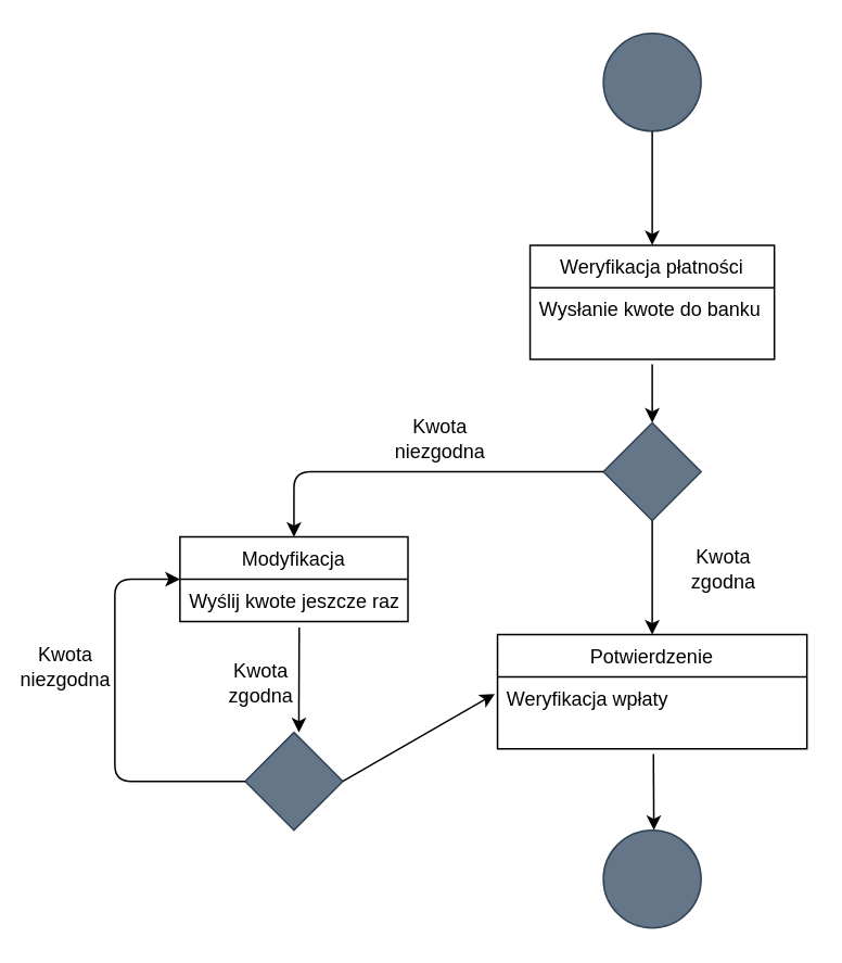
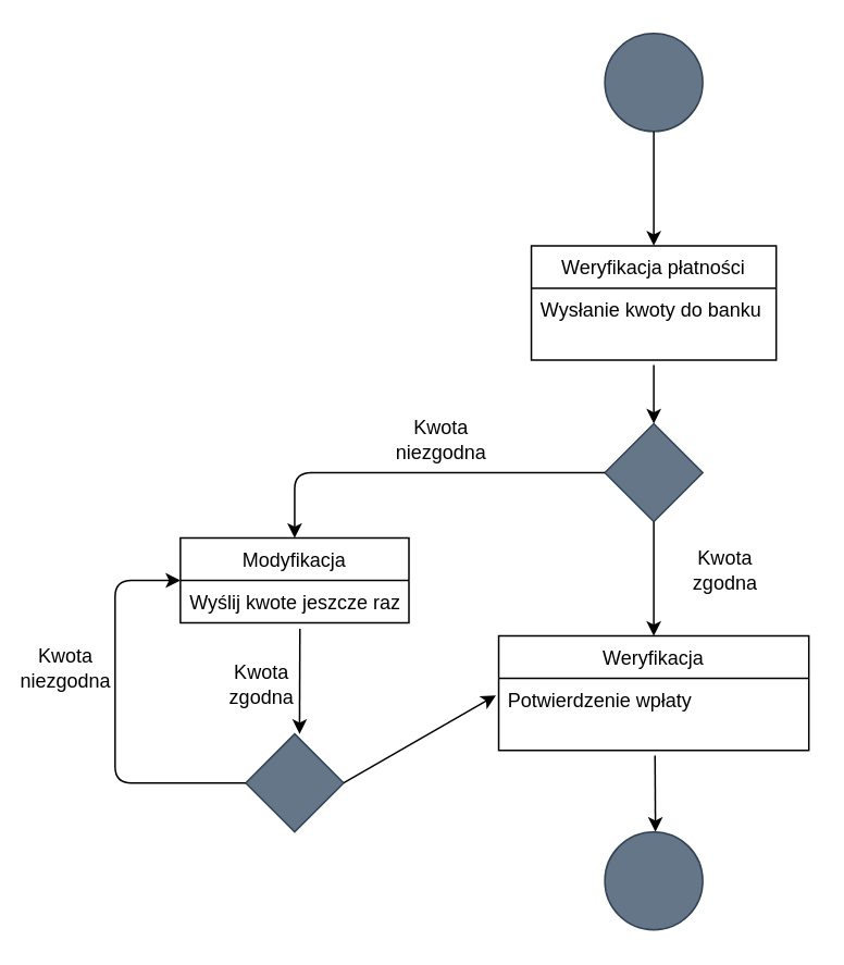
  <mxCell id="0" />
  <mxCell id="1" parent="0" />
  <mxCell id="2" value="" style="ellipse;whiteSpace=wrap;html=1;aspect=fixed;fillColor=#647687;strokeColor=#314354;fontColor=#ffffff;" vertex="1" parent="1"><mxGeometry x="370" y="20" width="60" height="60" as="geometry" /></mxCell>
  <mxCell id="3" value="" style="endArrow=classic;html=1;exitX=0.5;exitY=1;exitDx=0;exitDy=0;" edge="1" parent="1" source="2"><mxGeometry width="50" height="50" relative="1" as="geometry"><mxPoint x="360" y="180" as="sourcePoint" /><mxPoint x="400" y="150" as="targetPoint" /></mxGeometry></mxCell>
  <mxCell id="4" value="Weryfikacja płatności" style="swimlane;fontStyle=0;childLayout=stackLayout;horizontal=1;startSize=26;horizontalStack=0;resizeParent=1;resizeParentMax=0;resizeLast=0;collapsible=1;marginBottom=0;" vertex="1" parent="1"><mxGeometry x="325" y="150" width="150" height="70" as="geometry" /></mxCell>
- <mxCell id="5" value="Wysłanie kwote do banku" style="text;strokeColor=none;fillColor=none;align=left;verticalAlign=top;spacingLeft=4;spacingRight=4;overflow=hidden;rotatable=0;points=[[0,0.5],[1,0.5]];portConstraint=eastwest;" vertex="1" parent="4"><mxGeometry y="26" width="150" height="44" as="geometry" /></mxCell>
- <mxCell id="6" value="Potwierdzenie" style="swimlane;fontStyle=0;childLayout=stackLayout;horizontal=1;startSize=26;horizontalStack=0;resizeParent=1;resizeParentMax=0;resizeLast=0;collapsible=1;marginBottom=0;" vertex="1" parent="1"><mxGeometry x="305" y="389" width="190" height="70" as="geometry" /></mxCell>
- <mxCell id="7" value="Weryfikacja wpłaty" style="text;strokeColor=none;fillColor=none;align=left;verticalAlign=top;spacingLeft=4;spacingRight=4;overflow=hidden;rotatable=0;points=[[0,0.5],[1,0.5]];portConstraint=eastwest;" vertex="1" parent="6"><mxGeometry y="26" width="190" height="44" as="geometry" /></mxCell>
+ <mxCell id="5" value="Wysłanie kwoty do banku" style="text;strokeColor=none;fillColor=none;align=left;verticalAlign=top;spacingLeft=4;spacingRight=4;overflow=hidden;rotatable=0;points=[[0,0.5],[1,0.5]];portConstraint=eastwest;" vertex="1" parent="4"><mxGeometry y="26" width="150" height="44" as="geometry" /></mxCell>
+ <mxCell id="6" value="Weryfikacja" style="swimlane;fontStyle=0;childLayout=stackLayout;horizontal=1;startSize=26;horizontalStack=0;resizeParent=1;resizeParentMax=0;resizeLast=0;collapsible=1;marginBottom=0;" vertex="1" parent="1"><mxGeometry x="305" y="389" width="190" height="70" as="geometry" /></mxCell>
+ <mxCell id="7" value="Potwierdzenie wpłaty" style="text;strokeColor=none;fillColor=none;align=left;verticalAlign=top;spacingLeft=4;spacingRight=4;overflow=hidden;rotatable=0;points=[[0,0.5],[1,0.5]];portConstraint=eastwest;" vertex="1" parent="6"><mxGeometry y="26" width="190" height="44" as="geometry" /></mxCell>
  <mxCell id="8" value="" style="rhombus;whiteSpace=wrap;html=1;fillColor=#647687;strokeColor=#314354;fontColor=#ffffff;" vertex="1" parent="1"><mxGeometry x="370" y="259" width="60" height="60" as="geometry" /></mxCell>
  <mxCell id="9" value="" style="endArrow=classic;html=1;exitX=0.5;exitY=1.068;exitDx=0;exitDy=0;exitPerimeter=0;entryX=0.5;entryY=0;entryDx=0;entryDy=0;" edge="1" parent="1" source="5" target="8"><mxGeometry width="50" height="50" relative="1" as="geometry"><mxPoint x="260" y="309" as="sourcePoint" /><mxPoint x="310" y="259" as="targetPoint" /></mxGeometry></mxCell>
  <mxCell id="10" value="" style="endArrow=classic;html=1;exitX=0.5;exitY=1;exitDx=0;exitDy=0;entryX=0.5;entryY=0;entryDx=0;entryDy=0;" edge="1" parent="1" source="8" target="6"><mxGeometry width="50" height="50" relative="1" as="geometry"><mxPoint x="480" y="339" as="sourcePoint" /><mxPoint x="530" y="289" as="targetPoint" /></mxGeometry></mxCell>
  <mxCell id="11" value="Kwota zgodna" style="text;html=1;strokeColor=none;fillColor=none;align=center;verticalAlign=middle;whiteSpace=wrap;rounded=0;" vertex="1" parent="1"><mxGeometry x="424" y="339" width="40" height="20" as="geometry" /></mxCell>
  <mxCell id="12" value="" style="endArrow=classic;html=1;exitX=0.504;exitY=1.073;exitDx=0;exitDy=0;exitPerimeter=0;" edge="1" parent="1" source="7"><mxGeometry width="50" height="50" relative="1" as="geometry"><mxPoint x="380" y="579" as="sourcePoint" /><mxPoint x="401" y="509" as="targetPoint" /></mxGeometry></mxCell>
  <mxCell id="13" value="" style="ellipse;whiteSpace=wrap;html=1;aspect=fixed;fillColor=#647687;strokeColor=#314354;fontColor=#ffffff;" vertex="1" parent="1"><mxGeometry x="370" y="509" width="60" height="60" as="geometry" /></mxCell>
  <mxCell id="14" value="" style="endArrow=classic;html=1;exitX=0;exitY=0.5;exitDx=0;exitDy=0;" edge="1" parent="1" source="8"><mxGeometry width="50" height="50" relative="1" as="geometry"><mxPoint x="200" y="299" as="sourcePoint" /><mxPoint x="180" y="329" as="targetPoint" /><Array as="points"><mxPoint x="180" y="289" /></Array></mxGeometry></mxCell>
  <mxCell id="15" value="Modyfikacja" style="swimlane;fontStyle=0;childLayout=stackLayout;horizontal=1;startSize=26;horizontalStack=0;resizeParent=1;resizeParentMax=0;resizeLast=0;collapsible=1;marginBottom=0;" vertex="1" parent="1"><mxGeometry x="110" y="329" width="140" height="52" as="geometry" /></mxCell>
  <mxCell id="16" value="Wyślij kwote jeszcze raz" style="text;strokeColor=none;fillColor=none;align=left;verticalAlign=top;spacingLeft=4;spacingRight=4;overflow=hidden;rotatable=0;points=[[0,0.5],[1,0.5]];portConstraint=eastwest;" vertex="1" parent="15"><mxGeometry y="26" width="140" height="26" as="geometry" /></mxCell>
  <mxCell id="17" value="Kwota niezgodna" style="text;html=1;strokeColor=none;fillColor=none;align=center;verticalAlign=middle;whiteSpace=wrap;rounded=0;" vertex="1" parent="1"><mxGeometry x="250" y="259" width="40" height="20" as="geometry" /></mxCell>
  <mxCell id="18" value="" style="endArrow=classic;html=1;exitX=0.523;exitY=1.138;exitDx=0;exitDy=0;exitPerimeter=0;" edge="1" parent="1" source="16"><mxGeometry width="50" height="50" relative="1" as="geometry"><mxPoint x="220" y="509" as="sourcePoint" /><mxPoint x="183" y="449" as="targetPoint" /></mxGeometry></mxCell>
  <mxCell id="19" value="" style="rhombus;whiteSpace=wrap;html=1;fillColor=#647687;strokeColor=#314354;fontColor=#ffffff;" vertex="1" parent="1"><mxGeometry x="150" y="449" width="60" height="60" as="geometry" /></mxCell>
  <mxCell id="20" value="Kwota zgodna" style="text;html=1;strokeColor=none;fillColor=none;align=center;verticalAlign=middle;whiteSpace=wrap;rounded=0;" vertex="1" parent="1"><mxGeometry x="140" y="409" width="40" height="20" as="geometry" /></mxCell>
  <mxCell id="21" value="" style="endArrow=classic;html=1;exitX=1;exitY=0.5;exitDx=0;exitDy=0;entryX=-0.009;entryY=0.236;entryDx=0;entryDy=0;entryPerimeter=0;" edge="1" parent="1" source="19" target="7"><mxGeometry width="50" height="50" relative="1" as="geometry"><mxPoint x="230" y="549" as="sourcePoint" /><mxPoint x="280" y="499" as="targetPoint" /></mxGeometry></mxCell>
  <mxCell id="22" value="" style="endArrow=classic;html=1;exitX=0;exitY=0.5;exitDx=0;exitDy=0;entryX=0;entryY=0.5;entryDx=0;entryDy=0;" edge="1" parent="1" source="19" target="15"><mxGeometry width="50" height="50" relative="1" as="geometry"><mxPoint x="50" y="489" as="sourcePoint" /><mxPoint x="70" y="349" as="targetPoint" /><Array as="points"><mxPoint x="70" y="479" /><mxPoint x="70" y="355" /></Array></mxGeometry></mxCell>
  <mxCell id="23" value="Kwota niezgodna" style="text;html=1;strokeColor=none;fillColor=none;align=center;verticalAlign=middle;whiteSpace=wrap;rounded=0;" vertex="1" parent="1"><mxGeometry x="20" y="399" width="40" height="20" as="geometry" /></mxCell>
